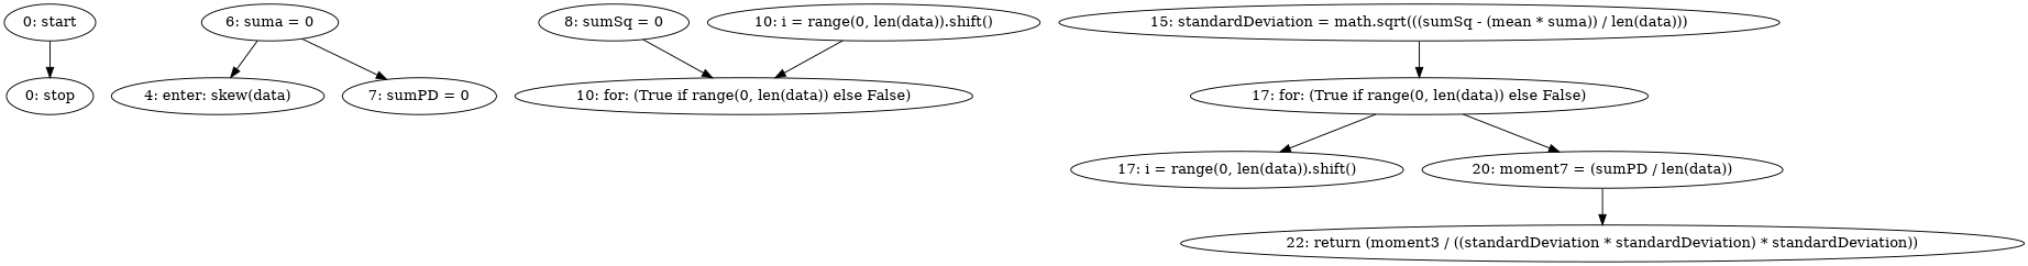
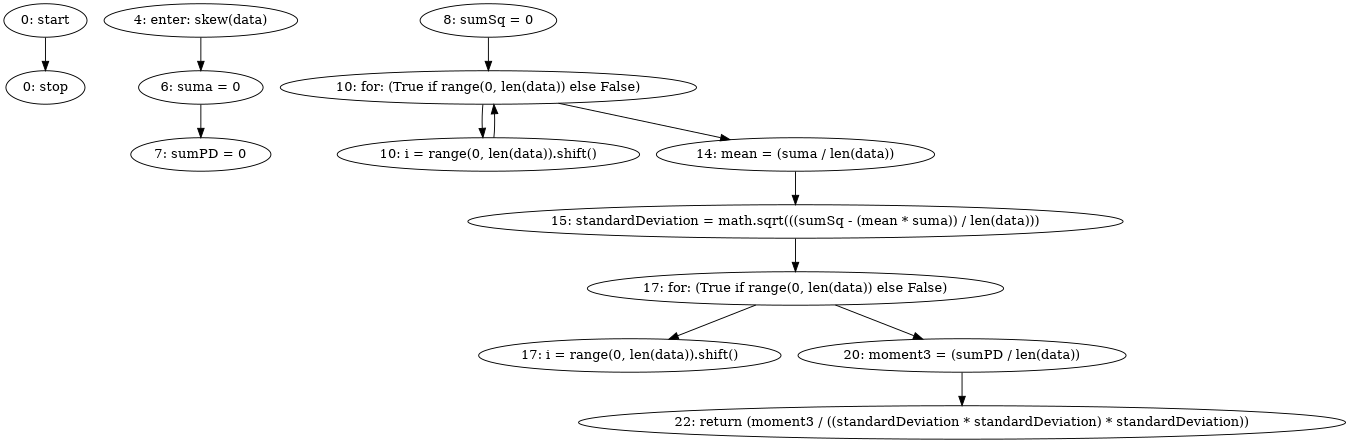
  strict digraph {
    n1 [label="0: start"]
    n2 [label="0: stop"]
    n3 [label="4: enter: skew(data)"]
    n4 [label="6: suma = 0"]
    n5 [label="7: sumPD = 0"]
    n6 [label="8: sumSq = 0"]
    n7 [label="10: for: (True if range(0, len(data)) else False)"]
    n8 [label="22: return (moment3 / ((standardDeviation * standardDeviation) * standardDeviation))"]
    n9 [label="10: i = range(0, len(data)).shift()"]
+   n10 [label="14: mean = (suma / len(data))"]
    n11 [label="15: standardDeviation = math.sqrt(((sumSq - (mean * suma)) / len(data)))"]
    n12 [label="17: for: (True if range(0, len(data)) else False)"]
    n13 [label="17: i = range(0, len(data)).shift()"]
-   n14 [label="20: moment7 = (sumPD / len(data))"]
+   n14 [label="20: moment3 = (sumPD / len(data))"]
    n1 -> n2
-   n4 -> n3
+   n3 -> n4
    n4 -> n5
    n6 -> n7
+   n7 -> n9
+   n7 -> n10
    n9 -> n7
+   n10 -> n11
    n11 -> n12
    n12 -> n13
    n12 -> n14
    n14 -> n8
  }
